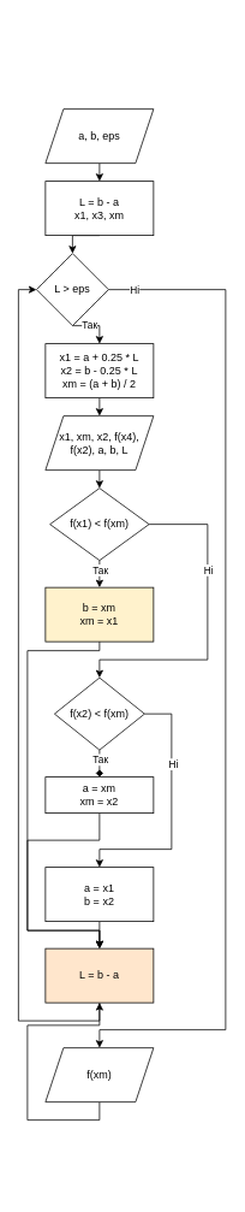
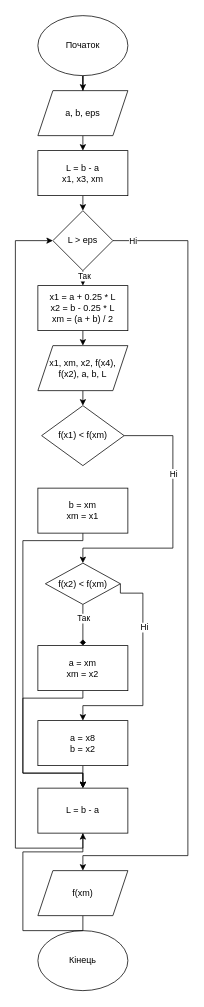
  <mxCell id="0" />
  <mxCell id="1" parent="0" />
  <mxCell id="2" style="edgeStyle=orthogonalEdgeStyle;rounded=0;orthogonalLoop=1;jettySize=auto;html=1;exitX=0.5;exitY=1;exitDx=0;exitDy=0;entryX=0.5;entryY=0;entryDx=0;entryDy=0;" parent="1" source="3" target="8" edge="1"><mxGeometry relative="1" as="geometry" /></mxCell>
  <mxCell id="3" value="a, b, eps" style="shape=parallelogram;perimeter=parallelogramPerimeter;whiteSpace=wrap;html=1;fixedSize=1;" parent="1" vertex="1"><mxGeometry x="50" y="120" width="120" height="60" as="geometry" /></mxCell>
+ <mxCell id="4" style="edgeStyle=orthogonalEdgeStyle;rounded=0;orthogonalLoop=1;jettySize=auto;html=1;exitX=0.5;exitY=1;exitDx=0;exitDy=0;" parent="1" source="5" target="3" edge="1"><mxGeometry relative="1" as="geometry" /></mxCell>
+ <mxCell id="5" value="Початок" style="ellipse;whiteSpace=wrap;html=1;" parent="1" vertex="1"><mxGeometry x="50" width="120" height="80" as="geometry" y="20" /></mxCell>
+ <mxCell id="6" value="Кінець" style="ellipse;whiteSpace=wrap;html=1;" parent="1" vertex="1"><mxGeometry x="50" y="1240" width="120" height="80" as="geometry" /></mxCell>
  <mxCell id="7" style="edgeStyle=orthogonalEdgeStyle;rounded=0;orthogonalLoop=1;jettySize=auto;html=1;exitX=0.5;exitY=1;exitDx=0;exitDy=0;entryX=0.5;entryY=0;entryDx=0;entryDy=0;" parent="1" source="8" target="13" edge="1"><mxGeometry relative="1" as="geometry" /></mxCell>
  <mxCell id="8" value="L = b - a&lt;br&gt;x1, x3, xm" style="rounded=0;whiteSpace=wrap;html=1;" parent="1" vertex="1"><mxGeometry x="50" y="200" width="120" height="60" as="geometry" /></mxCell>
  <mxCell id="9" style="edgeStyle=orthogonalEdgeStyle;rounded=0;orthogonalLoop=1;jettySize=auto;html=1;exitX=0.5;exitY=1;exitDx=0;exitDy=0;entryX=0.5;entryY=0;entryDx=0;entryDy=0;" parent="1" source="13" target="15" edge="1"><mxGeometry relative="1" as="geometry" /></mxCell>
  <mxCell id="10" value="Так" style="edgeLabel;html=1;align=center;verticalAlign=middle;resizable=0;points=[];" parent="9" vertex="1" connectable="0"><mxGeometry x="-0.271" y="1" relative="1" as="geometry"><mxPoint as="offset" /></mxGeometry></mxCell>
  <mxCell id="11" style="edgeStyle=orthogonalEdgeStyle;rounded=0;orthogonalLoop=1;jettySize=auto;html=1;exitX=1;exitY=0.5;exitDx=0;exitDy=0;entryX=0.5;entryY=0;entryDx=0;entryDy=0;" parent="1" source="13" target="35" edge="1"><mxGeometry relative="1" as="geometry"><Array as="points"><mxPoint x="250" y="320" /><mxPoint x="250" y="1140" /><mxPoint x="110" y="1140" /></Array></mxGeometry></mxCell>
  <mxCell id="12" value="Ні" style="edgeLabel;html=1;align=center;verticalAlign=middle;resizable=0;points=[];" parent="11" vertex="1" connectable="0"><mxGeometry x="-0.862" y="-2" relative="1" as="geometry"><mxPoint x="-49" y="-2" as="offset" /></mxGeometry></mxCell>
- <mxCell id="13" value="L &amp;gt; eps" style="rhombus;whiteSpace=wrap;html=1;" parent="1" vertex="1"><mxGeometry x="40" y="280" width="80" height="80" as="geometry" /></mxCell>
+ <mxCell id="13" value="L &amp;gt; eps" style="rhombus;whiteSpace=wrap;html=1;" parent="1" vertex="1"><mxGeometry x="70" y="280" width="80" height="80" as="geometry" /></mxCell>
  <mxCell id="14" style="edgeStyle=orthogonalEdgeStyle;rounded=0;orthogonalLoop=1;jettySize=auto;html=1;exitX=0.5;exitY=1;exitDx=0;exitDy=0;entryX=0.5;entryY=0;entryDx=0;entryDy=0;" edge="1" parent="1" source="15" target="37"><mxGeometry relative="1" as="geometry" /></mxCell>
  <mxCell id="15" value="x1 = a + 0.25 * L&lt;br&gt;x2 = b - 0.25 * L&lt;br&gt;xm = (a + b) / 2" style="rounded=0;whiteSpace=wrap;html=1;" parent="1" vertex="1"><mxGeometry x="50" y="380" width="120" height="60" as="geometry" /></mxCell>
- <mxCell id="16" style="edgeStyle=orthogonalEdgeStyle;rounded=0;orthogonalLoop=1;jettySize=auto;html=1;exitX=0.5;exitY=1;exitDx=0;exitDy=0;entryX=0.5;entryY=0;entryDx=0;entryDy=0;" parent="1" source="20" target="22" edge="1"><mxGeometry relative="1" as="geometry" /></mxCell>
- <mxCell id="17" value="Так" style="edgeLabel;html=1;align=center;verticalAlign=middle;resizable=0;points=[];" parent="16" vertex="1" connectable="0"><mxGeometry x="-0.331" relative="1" as="geometry"><mxPoint as="offset" /></mxGeometry></mxCell>
  <mxCell id="18" style="edgeStyle=orthogonalEdgeStyle;rounded=0;orthogonalLoop=1;jettySize=auto;html=1;exitX=1;exitY=0.5;exitDx=0;exitDy=0;entryX=0.5;entryY=0;entryDx=0;entryDy=0;" parent="1" source="20" target="27" edge="1"><mxGeometry relative="1" as="geometry"><mxPoint x="110" y="760" as="targetPoint" /><Array as="points"><mxPoint x="230" y="580" /><mxPoint x="230" y="730" /><mxPoint x="110" y="730" /></Array></mxGeometry></mxCell>
  <mxCell id="19" value="Ні" style="edgeLabel;html=1;align=center;verticalAlign=middle;resizable=0;points=[];" parent="18" vertex="1" connectable="0"><mxGeometry x="-0.42" relative="1" as="geometry"><mxPoint y="12" as="offset" /></mxGeometry></mxCell>
  <mxCell id="20" value="f(x1) &amp;lt; f(xm)" style="rhombus;whiteSpace=wrap;html=1;" parent="1" vertex="1"><mxGeometry x="55" y="540" width="110" height="80" as="geometry" /></mxCell>
  <mxCell id="21" style="edgeStyle=orthogonalEdgeStyle;rounded=0;orthogonalLoop=1;jettySize=auto;html=1;exitX=0.5;exitY=1;exitDx=0;exitDy=0;entryX=0.5;entryY=0;entryDx=0;entryDy=0;" parent="1" source="22" target="33" edge="1"><mxGeometry relative="1" as="geometry"><Array as="points"><mxPoint x="110" y="720" /><mxPoint x="30" y="720" /><mxPoint x="30" y="1030" /><mxPoint x="110" y="1030" /></Array></mxGeometry></mxCell>
- <mxCell id="22" value="b = xm&lt;br&gt;xm = x1" style="rounded=0;whiteSpace=wrap;html=1;fillColor=#fff2cc;" parent="1" vertex="1"><mxGeometry x="50" y="650" width="120" height="60" as="geometry" /></mxCell>
+ <mxCell id="22" value="b = xm&lt;br&gt;xm = x1" style="rounded=0;whiteSpace=wrap;html=1;" parent="1" vertex="1"><mxGeometry x="50" y="650" width="120" height="60" as="geometry" /></mxCell>
  <mxCell id="23" style="edgeStyle=orthogonalEdgeStyle;rounded=0;orthogonalLoop=1;jettySize=auto;html=1;exitX=0.5;exitY=1;exitDx=0;exitDy=0;entryX=0.5;entryY=0;entryDx=0;entryDy=0;endArrow=diamond;" parent="1" source="27" target="29" edge="1"><mxGeometry relative="1" as="geometry" /></mxCell>
  <mxCell id="24" value="Так" style="edgeLabel;html=1;align=center;verticalAlign=middle;resizable=0;points=[];" parent="23" vertex="1" connectable="0"><mxGeometry x="-0.357" relative="1" as="geometry"><mxPoint as="offset" /></mxGeometry></mxCell>
  <mxCell id="25" style="edgeStyle=orthogonalEdgeStyle;rounded=0;orthogonalLoop=1;jettySize=auto;html=1;exitX=1;exitY=0.5;exitDx=0;exitDy=0;entryX=0.5;entryY=0;entryDx=0;entryDy=0;" parent="1" source="27" target="31" edge="1"><mxGeometry relative="1" as="geometry"><Array as="points"><mxPoint x="190" y="790" /><mxPoint x="190" y="940" /><mxPoint x="110" y="940" /></Array></mxGeometry></mxCell>
  <mxCell id="26" value="Ні" style="edgeLabel;html=1;align=center;verticalAlign=middle;resizable=0;points=[];" parent="25" vertex="1" connectable="0"><mxGeometry x="-0.396" y="1" relative="1" as="geometry"><mxPoint as="offset" /></mxGeometry></mxCell>
- <mxCell id="27" value="f(x2) &amp;lt; f(xm)" style="rhombus;whiteSpace=wrap;html=1;" parent="1" vertex="1"><mxGeometry x="60" y="750" width="100" height="80" as="geometry" /></mxCell>
+ <mxCell id="27" value="f(x2) &amp;lt; f(xm)" style="rhombus;whiteSpace=wrap;html=1;" parent="1" vertex="1"><mxGeometry x="60" y="750" width="100" height="55" as="geometry" /></mxCell>
  <mxCell id="28" style="edgeStyle=orthogonalEdgeStyle;rounded=0;orthogonalLoop=1;jettySize=auto;html=1;exitX=0.5;exitY=1;exitDx=0;exitDy=0;entryX=0.5;entryY=0;entryDx=0;entryDy=0;" parent="1" source="29" target="33" edge="1"><mxGeometry relative="1" as="geometry"><Array as="points"><mxPoint x="110" y="930" /><mxPoint x="30" y="930" /><mxPoint x="30" y="1030" /><mxPoint x="110" y="1030" /></Array></mxGeometry></mxCell>
- <mxCell id="29" value="a = xm&lt;br&gt;xm = x2" style="rounded=0;whiteSpace=wrap;html=1;" parent="1" vertex="1"><mxGeometry x="50" y="860" width="120" height="40" as="geometry" /></mxCell>
+ <mxCell id="29" value="a = xm&lt;br&gt;xm = x2" style="rounded=0;whiteSpace=wrap;html=1;" parent="1" vertex="1"><mxGeometry x="50" y="860" width="120" height="60" as="geometry" /></mxCell>
  <mxCell id="30" style="edgeStyle=orthogonalEdgeStyle;rounded=0;orthogonalLoop=1;jettySize=auto;html=1;exitX=0.5;exitY=1;exitDx=0;exitDy=0;entryX=0.5;entryY=0;entryDx=0;entryDy=0;" parent="1" source="31" target="33" edge="1"><mxGeometry relative="1" as="geometry" /></mxCell>
- <mxCell id="31" value="a = x1&lt;br&gt;b = x2" style="rounded=0;whiteSpace=wrap;html=1;" parent="1" vertex="1"><mxGeometry x="50" y="960" width="120" height="60" as="geometry" /></mxCell>
+ <mxCell id="31" value="a = x8&lt;br&gt;b = x2" style="rounded=0;whiteSpace=wrap;html=1;" parent="1" vertex="1"><mxGeometry x="50" y="960" width="120" height="60" as="geometry" /></mxCell>
  <mxCell id="32" style="edgeStyle=orthogonalEdgeStyle;rounded=0;orthogonalLoop=1;jettySize=auto;html=1;exitX=0.5;exitY=1;exitDx=0;exitDy=0;entryX=0;entryY=0.5;entryDx=0;entryDy=0;" parent="1" source="33" target="13" edge="1"><mxGeometry relative="1" as="geometry"><mxPoint x="20" y="320" as="targetPoint" /><Array as="points"><mxPoint x="110" y="1130" /><mxPoint x="20" y="1130" /><mxPoint x="20" y="320" /></Array></mxGeometry></mxCell>
- <mxCell id="33" value="L = b - a" style="rounded=0;whiteSpace=wrap;html=1;fillColor=#ffe6cc;" parent="1" vertex="1"><mxGeometry x="50" y="1050" width="120" height="60" as="geometry" /></mxCell>
+ <mxCell id="33" value="L = b - a" style="rounded=0;whiteSpace=wrap;html=1;" parent="1" vertex="1"><mxGeometry x="50" y="1050" width="120" height="60" as="geometry" /></mxCell>
  <mxCell id="34" style="edgeStyle=orthogonalEdgeStyle;rounded=0;orthogonalLoop=1;jettySize=auto;html=1;exitX=0.5;exitY=1;exitDx=0;exitDy=0;" parent="1" source="35" target="33" edge="1"><mxGeometry relative="1" as="geometry" /></mxCell>
  <mxCell id="35" value="f(xm)" style="shape=parallelogram;perimeter=parallelogramPerimeter;whiteSpace=wrap;html=1;fixedSize=1;" parent="1" vertex="1"><mxGeometry x="50" y="1160" width="120" height="60" as="geometry" /></mxCell>
  <mxCell id="36" style="edgeStyle=orthogonalEdgeStyle;rounded=0;orthogonalLoop=1;jettySize=auto;html=1;exitX=0.5;exitY=1;exitDx=0;exitDy=0;entryX=0.5;entryY=0;entryDx=0;entryDy=0;" edge="1" parent="1" source="37" target="20"><mxGeometry relative="1" as="geometry" /></mxCell>
  <mxCell id="37" value="x1, xm, x2, f(x4), f(x2), a, b, L" style="shape=parallelogram;perimeter=parallelogramPerimeter;whiteSpace=wrap;html=1;fixedSize=1;" vertex="1" parent="1"><mxGeometry x="50" y="460" width="120" height="60" as="geometry" /></mxCell>
